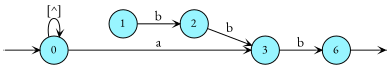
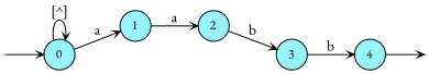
  digraph {
    fontname="EB Garamond"
    rankdir=LR
    vcsn_context="letterset<char_letters(abc)>, b"
    node [fontname="EB Garamond" shape=circle fillcolor=cadetblue1 fixedsize=true fontsize=12 style="filled,rounded"]
    edge [arrowhead=vee arrowsize=.6 fontname="EB Garamond"]
    I0 [shape=point width=0 fillcolor="" fixedsize="" fontsize="" style=""]
    F4 [shape=point width=0 fillcolor="" fixedsize="" fontsize="" style=""]
    0 [height=0.4 width=0.4]
    1 [height=0.4 width=0.4]
    2 [height=0.4 width=0.4]
    3 [height=0.4 width=0.4]
-   4 [height=0.4 width=0.4 label=6]
+   4 [height=0.4 width=0.4]
    subgraph sub_1 {
      I0
      F4
    }
    subgraph sub_2 {
      0
      1
      2
      3
      4
    }
    I0 -> 0
    0 -> 0 [label="[^]"]
-   0 -> 3 [label=a]
-   1 -> 2 [label=b]
+   0 -> 1 [label=a]
+   1 -> 2 [label=a]
    2 -> 3 [label=b]
    3 -> 4 [label=b]
    4 -> F4
  }
